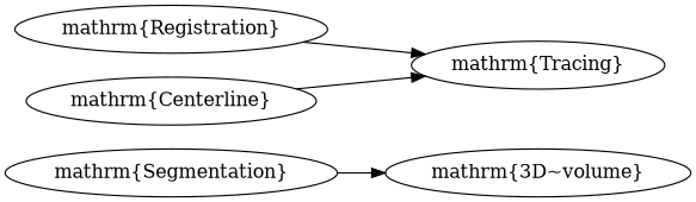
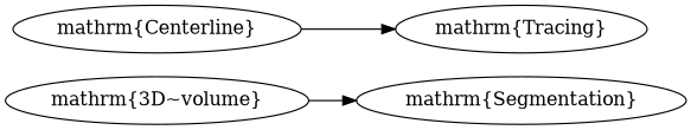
  digraph {
    d2tfigpreamble="\n	\tikzstyle{process} = [draw,shape=box]\n	\tikzstyle{data} = [draw,shape=circle,style=dashed]\n	"
    mindist=0.5
    rankdir=LR
    node [style=process]
    n1 [label="\mathrm{Segmentation}"]
-   n2 [label="\mathrm{Registration}"]
    n3 [label="\mathrm{Tracing}"]
    n4 [label="\mathrm{Centerline}" style=data]
    n5 [label="\mathrm{3D~volume}" style=data]
-   n2 -> n3
    n4 -> n3
-   n1 -> n5
+   n5 -> n1
  }
